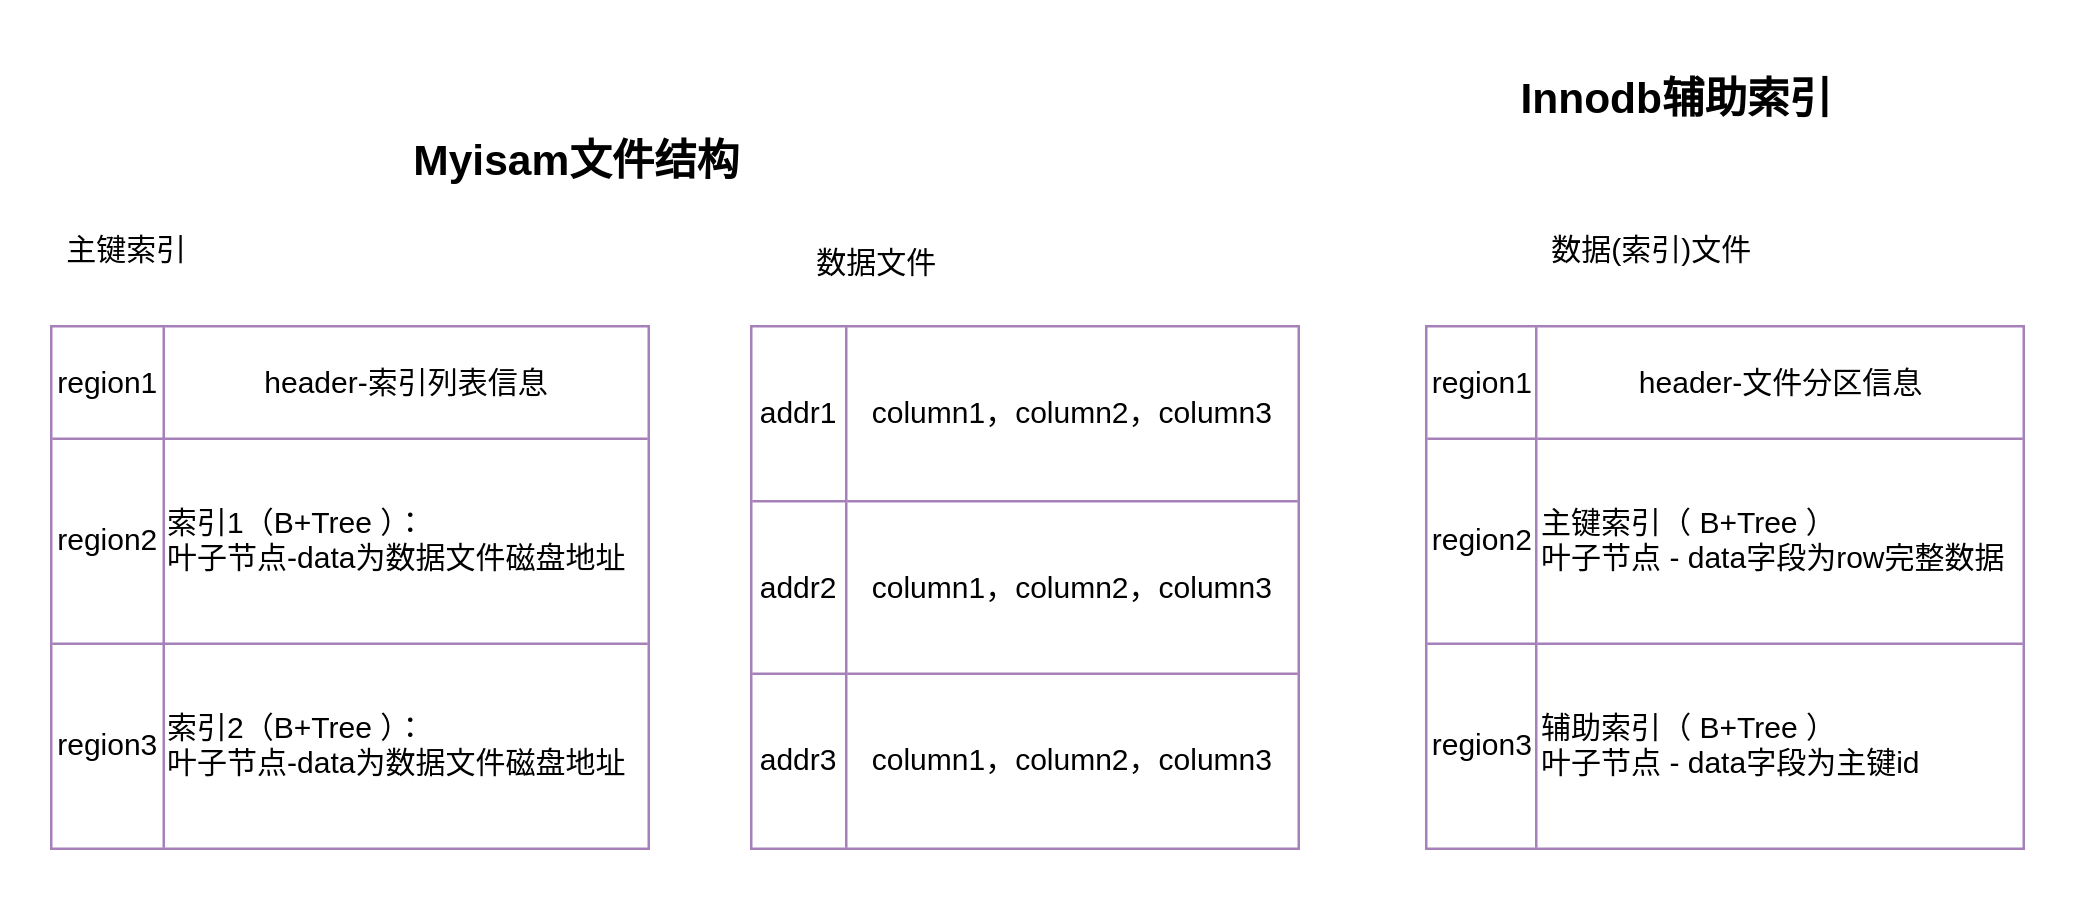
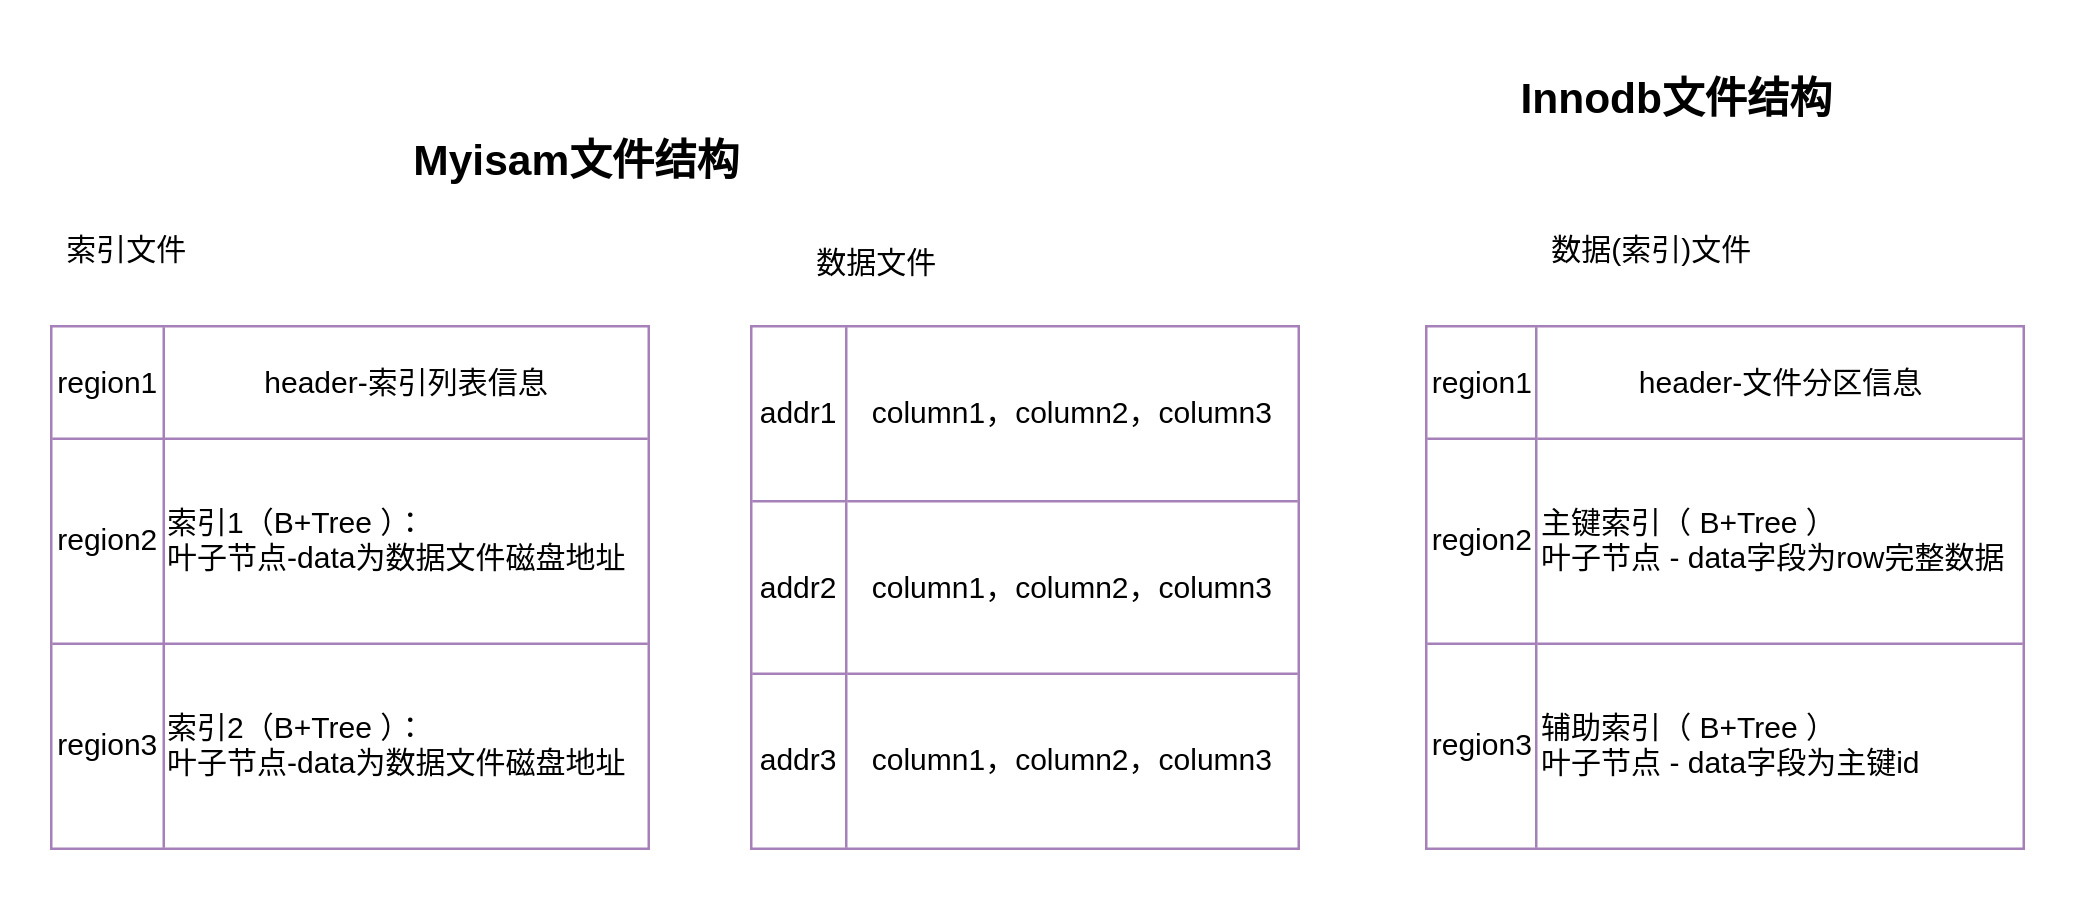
  <mxCell id="0" />
  <mxCell id="1" parent="0" />
  <mxCell id="2" value="" style="group" vertex="1" connectable="0" parent="1"><mxGeometry x="20" y="30" width="500" height="310" as="geometry" /></mxCell>
  <mxCell id="3" value="&lt;table border=&quot;1&quot; width=&quot;100%&quot; style=&quot;width: 100% ; height: 100% ; border-collapse: collapse ; border: 1px solid rgb(166 , 128 , 184)&quot; align=&quot;left&quot;&gt;&lt;tbody&gt;&lt;tr&gt;&lt;td align=&quot;center&quot;&gt;region1&lt;br&gt;&lt;/td&gt;&lt;td align=&quot;center&quot;&gt;header-索引列表信息&lt;/td&gt;&lt;/tr&gt;&lt;tr&gt;&lt;td align=&quot;center&quot;&gt;region2&lt;br&gt;&lt;/td&gt;&lt;td align=&quot;center&quot; style=&quot;text-align: left&quot;&gt;索引1（B+Tree ）：&lt;br&gt;叶子节点-data为数据文件磁盘地址&lt;/td&gt;&lt;/tr&gt;&lt;tr&gt;&lt;td align=&quot;center&quot;&gt;region3&lt;br&gt;&lt;/td&gt;&lt;td align=&quot;center&quot;&gt;&lt;div style=&quot;text-align: left&quot;&gt;&lt;span style=&quot;text-align: left&quot;&gt;索引2（&lt;/span&gt;&lt;span&gt;B+Tree&lt;/span&gt;&lt;span&gt;&amp;nbsp;&lt;/span&gt;&lt;span&gt;）：&lt;/span&gt;&lt;/div&gt;&lt;div style=&quot;text-align: left&quot;&gt;&lt;span&gt;叶&lt;/span&gt;&lt;span&gt;子节点-&lt;/span&gt;&lt;span&gt;data为数据文件磁盘地址&lt;/span&gt;&lt;/div&gt;&lt;/td&gt;&lt;/tr&gt;&lt;/tbody&gt;&lt;/table&gt;" style="text;html=1;strokeColor=none;fillColor=none;overflow=fill;" vertex="1" parent="2"><mxGeometry y="100" width="240" height="210" as="geometry" /></mxCell>
- <mxCell id="4" value="主键索引" style="text;html=1;resizable=0;autosize=1;align=center;verticalAlign=middle;points=[];fillColor=none;strokeColor=none;rounded=0;" vertex="1" parent="2"><mxGeometry y="60" width="60" height="20" as="geometry" /></mxCell>
+ <mxCell id="4" value="索引文件" style="text;html=1;resizable=0;autosize=1;align=center;verticalAlign=middle;points=[];fillColor=none;strokeColor=none;rounded=0;" vertex="1" parent="2"><mxGeometry y="60" width="60" height="20" as="geometry" /></mxCell>
  <mxCell id="5" value="数据文件" style="text;html=1;resizable=0;autosize=1;align=center;verticalAlign=middle;points=[];fillColor=none;strokeColor=none;rounded=0;" vertex="1" parent="2"><mxGeometry x="300" y="65" width="60" height="20" as="geometry" /></mxCell>
  <mxCell id="6" value="&lt;table border=&quot;1&quot; width=&quot;100%&quot; style=&quot;width: 100% ; height: 100% ; border-collapse: collapse ; border: 1px solid rgb(166 , 128 , 184)&quot; align=&quot;left&quot;&gt;&lt;tbody&gt;&lt;tr&gt;&lt;td align=&quot;center&quot;&gt;addr1&lt;/td&gt;&lt;td align=&quot;center&quot;&gt;column1，column2，column3&lt;/td&gt;&lt;/tr&gt;&lt;tr&gt;&lt;td align=&quot;center&quot;&gt;addr2&lt;br&gt;&lt;/td&gt;&lt;td align=&quot;center&quot;&gt;column1，column2，column3&lt;br&gt;&lt;/td&gt;&lt;/tr&gt;&lt;tr&gt;&lt;td align=&quot;center&quot;&gt;addr3&lt;br&gt;&lt;/td&gt;&lt;td align=&quot;center&quot;&gt;column1，column2，column3&lt;br&gt;&lt;/td&gt;&lt;/tr&gt;&lt;/tbody&gt;&lt;/table&gt;" style="text;html=1;strokeColor=none;fillColor=none;overflow=fill;" vertex="1" parent="2"><mxGeometry x="280" y="100" width="220" height="210" as="geometry" /></mxCell>
  <mxCell id="7" value="&lt;font style=&quot;font-size: 17px&quot;&gt;&lt;b&gt;Myisam文件结构&lt;/b&gt;&lt;/font&gt;" style="text;html=1;resizable=0;autosize=1;align=center;verticalAlign=middle;points=[];fillColor=none;strokeColor=none;rounded=0;" vertex="1" parent="2"><mxGeometry x="135" y="25" width="150" height="20" as="geometry" /></mxCell>
  <mxCell id="8" value="" style="group" vertex="1" connectable="0" parent="1"><mxGeometry x="560" y="20" width="250" height="320" as="geometry" /></mxCell>
  <mxCell id="9" value="&lt;table border=&quot;1&quot; width=&quot;100%&quot; style=&quot;width: 100% ; height: 100% ; border-collapse: collapse ; border: 1px solid rgb(166 , 128 , 184)&quot; align=&quot;left&quot;&gt;&lt;tbody&gt;&lt;tr&gt;&lt;td align=&quot;center&quot;&gt;region1&lt;br&gt;&lt;/td&gt;&lt;td align=&quot;center&quot;&gt;header-文件分区信息&lt;/td&gt;&lt;/tr&gt;&lt;tr&gt;&lt;td align=&quot;center&quot;&gt;region2&lt;br&gt;&lt;/td&gt;&lt;td align=&quot;center&quot; style=&quot;text-align: left&quot;&gt;主键索引（ B+Tree ）&lt;br&gt;叶子节点 - data字段为row完整数据&lt;/td&gt;&lt;/tr&gt;&lt;tr&gt;&lt;td align=&quot;center&quot;&gt;region3&lt;br&gt;&lt;/td&gt;&lt;td align=&quot;center&quot;&gt;&lt;div style=&quot;text-align: left&quot;&gt;&lt;span style=&quot;text-align: left&quot;&gt;辅助索引&lt;/span&gt;&lt;span&gt;（ B+Tree ）&lt;/span&gt;&lt;/div&gt;&lt;div style=&quot;text-align: left&quot;&gt;&lt;span style=&quot;text-align: left&quot;&gt;叶子节点 - data&lt;/span&gt;&lt;span&gt;字段为主键id&lt;/span&gt;&lt;/div&gt;&lt;/td&gt;&lt;/tr&gt;&lt;/tbody&gt;&lt;/table&gt;" style="text;html=1;strokeColor=none;fillColor=none;overflow=fill;" vertex="1" parent="8"><mxGeometry x="10" y="110" width="240" height="210" as="geometry" /></mxCell>
  <mxCell id="10" value="数据(索引)文件" style="text;html=1;resizable=0;autosize=1;align=center;verticalAlign=middle;points=[];fillColor=none;strokeColor=none;rounded=0;" vertex="1" parent="8"><mxGeometry x="50" y="70.227" width="100" height="20" as="geometry" /></mxCell>
- <mxCell id="11" value="&lt;span style=&quot;font-size: 17px&quot;&gt;&lt;b&gt;Innodb&lt;/b&gt;&lt;/span&gt;&lt;b style=&quot;font-size: 17px&quot;&gt;辅助索引&lt;/b&gt;" style="text;html=1;resizable=0;autosize=1;align=center;verticalAlign=middle;points=[];fillColor=none;strokeColor=none;rounded=0;" vertex="1" parent="8"><mxGeometry x="40" y="10" width="140" height="20" as="geometry" /></mxCell>
+ <mxCell id="11" value="&lt;span style=&quot;font-size: 17px&quot;&gt;&lt;b&gt;Innodb&lt;/b&gt;&lt;/span&gt;&lt;b style=&quot;font-size: 17px&quot;&gt;文件结构&lt;/b&gt;" style="text;html=1;resizable=0;autosize=1;align=center;verticalAlign=middle;points=[];fillColor=none;strokeColor=none;rounded=0;" vertex="1" parent="8"><mxGeometry x="40" y="10" width="140" height="20" as="geometry" /></mxCell>
